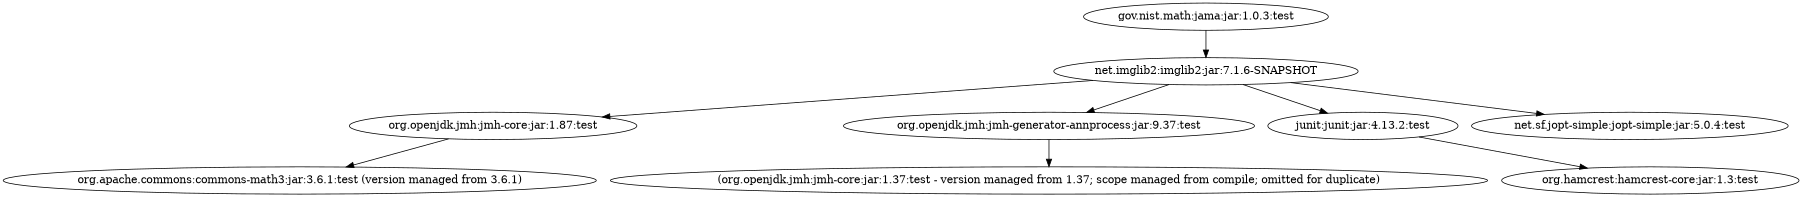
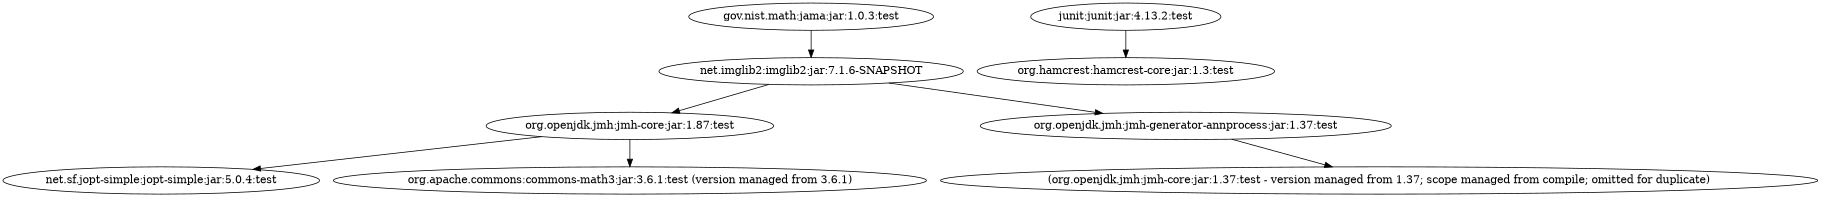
  digraph {
    n1 [label="org.openjdk.jmh:jmh-core:jar:1.87:test"]
    "net.imglib2:imglib2:jar:7.1.6-SNAPSHOT"
-   "org.openjdk.jmh:jmh-generator-annprocess:jar:1.37:test" [label="org.openjdk.jmh:jmh-generator-annprocess:jar:9.37:test"]
+   "org.openjdk.jmh:jmh-generator-annprocess:jar:1.37:test"
    "junit:junit:jar:4.13.2:test"
    "net.sf.jopt-simple:jopt-simple:jar:5.0.4:test"
    "org.apache.commons:commons-math3:jar:3.6.1:test (version managed from 3.6.1)"
    "(org.openjdk.jmh:jmh-core:jar:1.37:test - version managed from 1.37; scope managed from compile; omitted for duplicate)"
    "org.hamcrest:hamcrest-core:jar:1.3:test"
    "gov.nist.math:jama:jar:1.0.3:test"
-   "net.imglib2:imglib2:jar:7.1.6-SNAPSHOT" -> "net.sf.jopt-simple:jopt-simple:jar:5.0.4:test"
+   n1 -> "net.sf.jopt-simple:jopt-simple:jar:5.0.4:test"
    n1 -> "org.apache.commons:commons-math3:jar:3.6.1:test (version managed from 3.6.1)"
    "net.imglib2:imglib2:jar:7.1.6-SNAPSHOT" -> n1
    "net.imglib2:imglib2:jar:7.1.6-SNAPSHOT" -> "org.openjdk.jmh:jmh-generator-annprocess:jar:1.37:test"
-   "net.imglib2:imglib2:jar:7.1.6-SNAPSHOT" -> "junit:junit:jar:4.13.2:test"
    "org.openjdk.jmh:jmh-generator-annprocess:jar:1.37:test" -> "(org.openjdk.jmh:jmh-core:jar:1.37:test - version managed from 1.37; scope managed from compile; omitted for duplicate)"
    "junit:junit:jar:4.13.2:test" -> "org.hamcrest:hamcrest-core:jar:1.3:test"
    "gov.nist.math:jama:jar:1.0.3:test" -> "net.imglib2:imglib2:jar:7.1.6-SNAPSHOT"
  }
